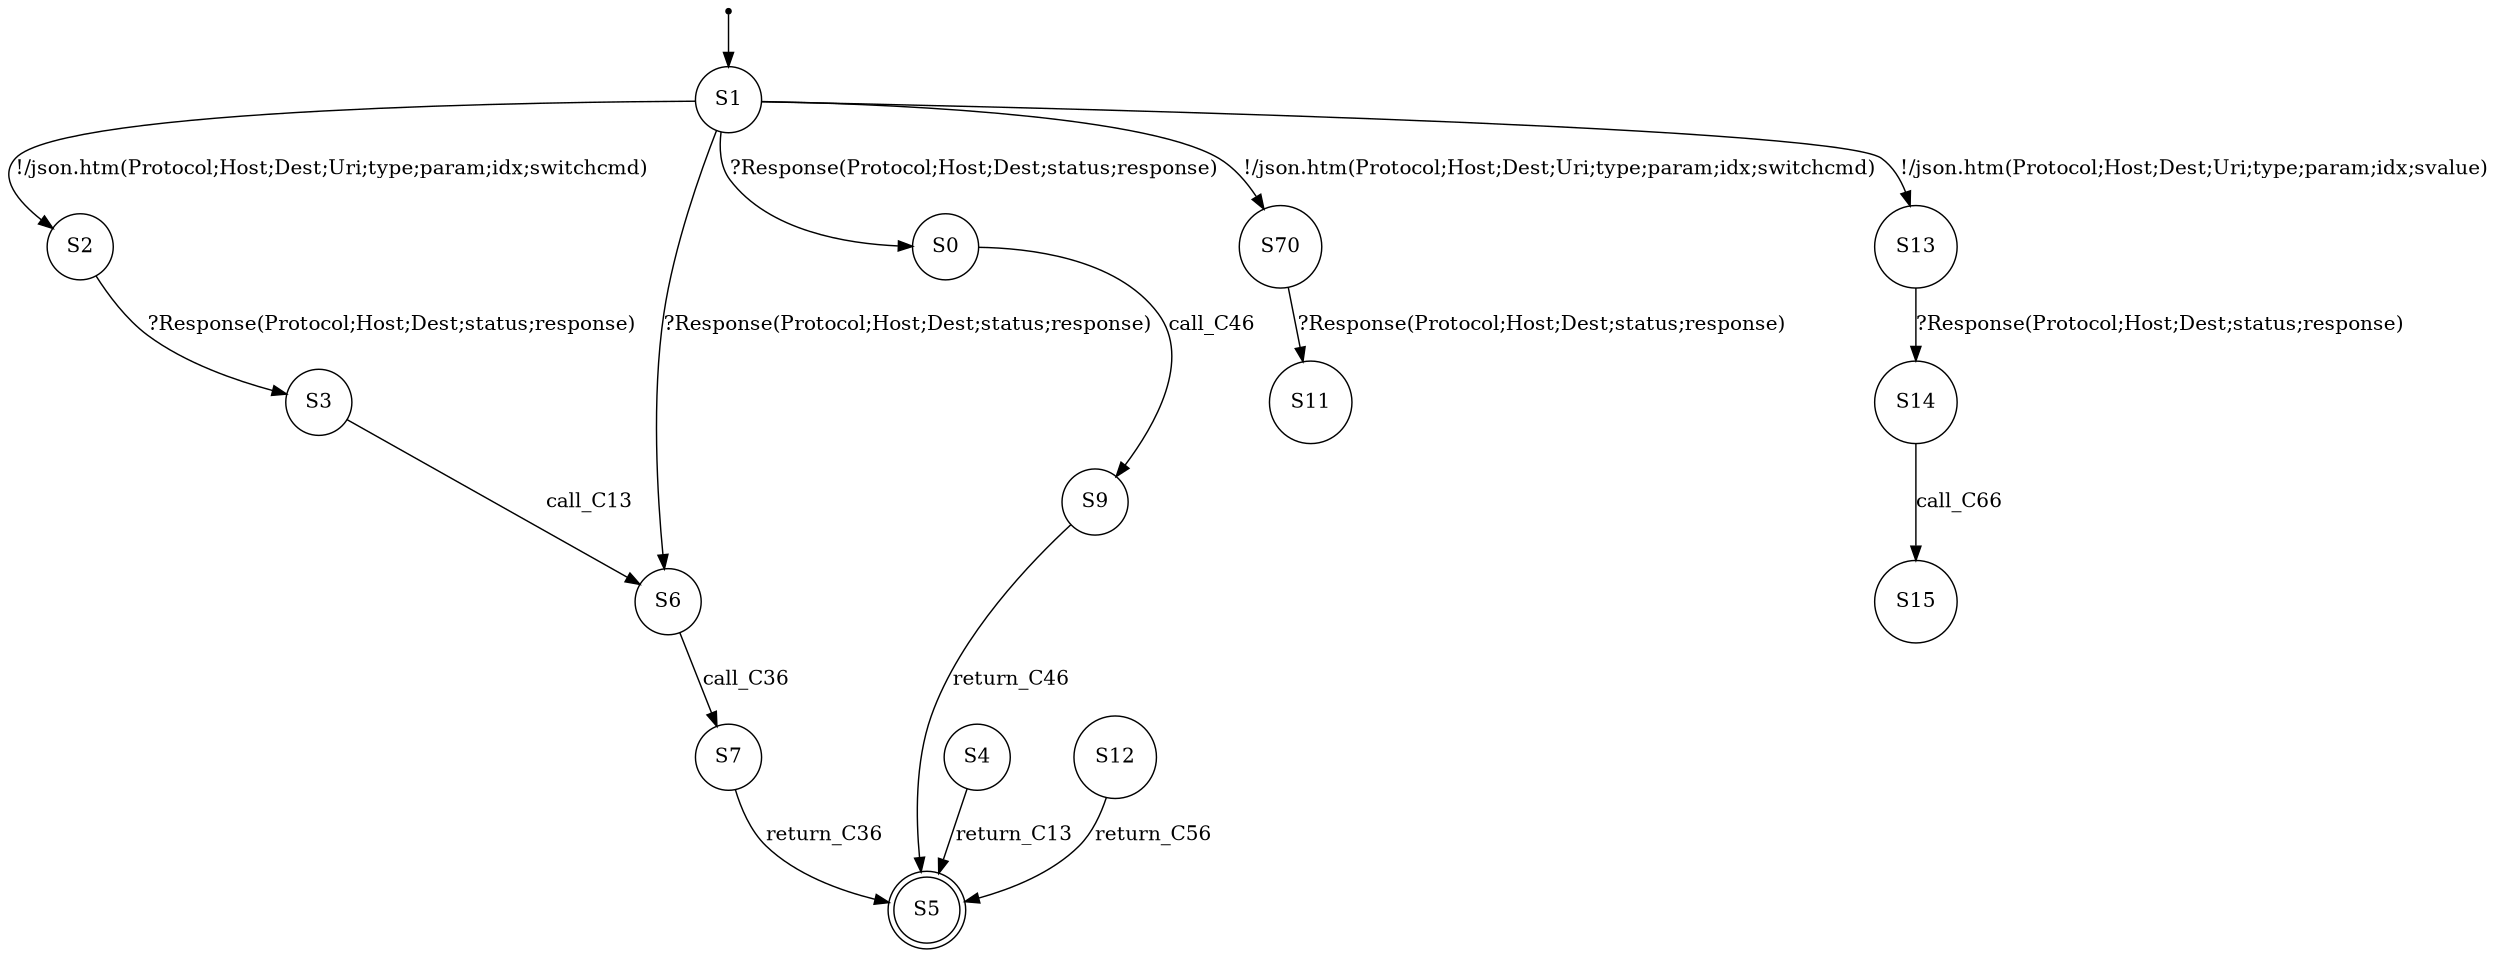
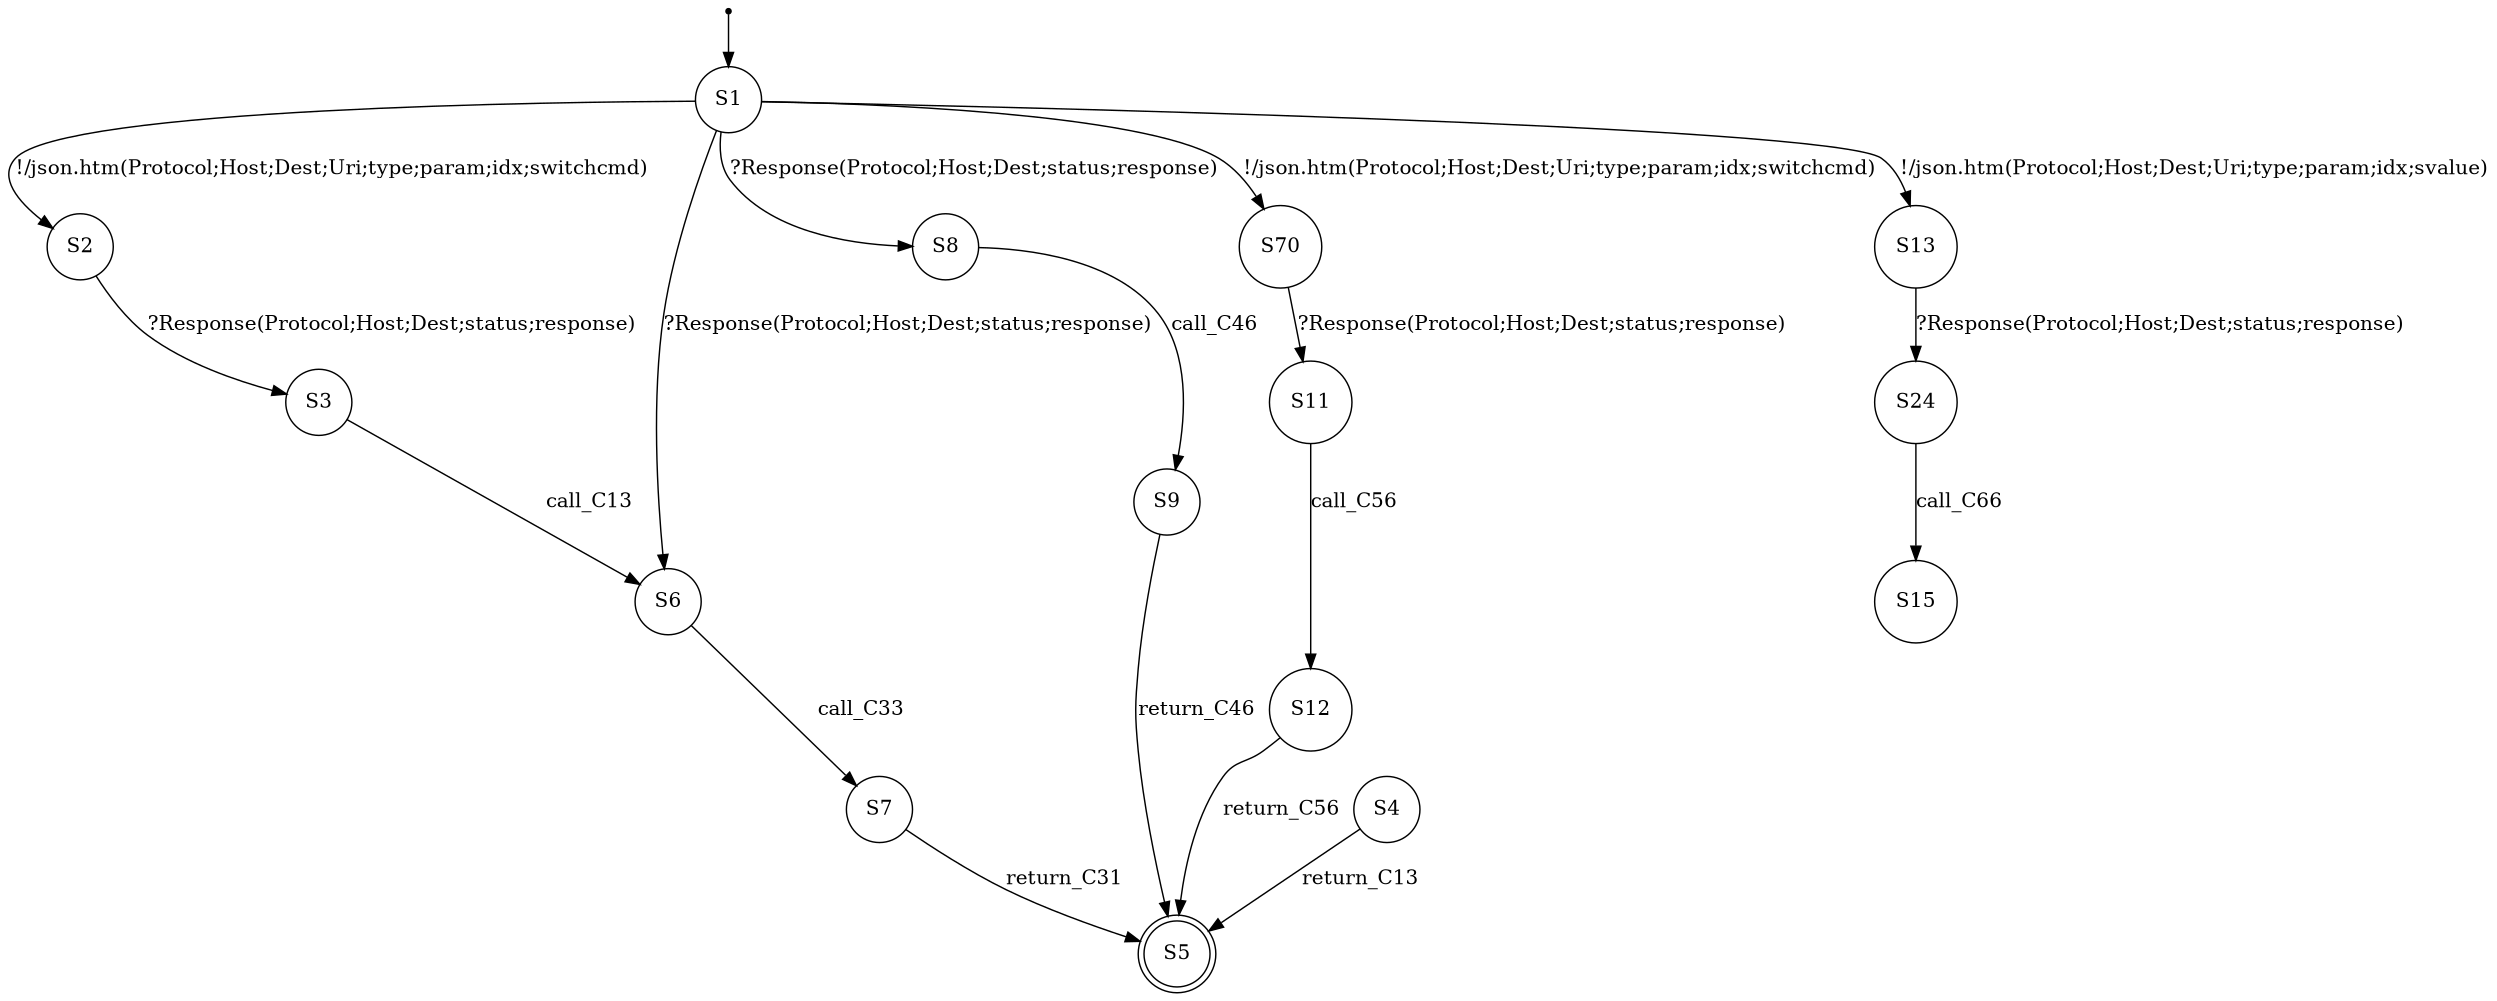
  digraph {
    node [shape=circle]
    S00 [shape=point]
    n2 [label=S1]
    n3 [label=S2]
    n4 [label=S6]
-   n5 [label=S0]
+   n5 [label=S8]
    n6 [label=S70]
    n7 [label=S13]
    n8 [label=S3]
    n9 [label=S7]
    n10 [label=S9]
    n11 [label=S11]
-   n12 [label=S14]
+   n12 [label=S24]
    n13 [label=S4]
    n14 [label=S5 shape=doublecircle]
    n15 [label=S12]
    n16 [label=S15]
    S00 -> n2
    n2 -> n3 [label="!/json.htm(Protocol;Host;Dest;Uri;type;param;idx;switchcmd)"]
    n2 -> n4 [label="?Response(Protocol;Host;Dest;status;response)"]
    n2 -> n5 [label="?Response(Protocol;Host;Dest;status;response)"]
    n2 -> n6 [label="!/json.htm(Protocol;Host;Dest;Uri;type;param;idx;switchcmd)"]
    n2 -> n7 [label="!/json.htm(Protocol;Host;Dest;Uri;type;param;idx;svalue)"]
    n3 -> n8 [label="?Response(Protocol;Host;Dest;status;response)"]
-   n4 -> n9 [label=call_C36]
+   n4 -> n9 [label=call_C33]
    n5 -> n10 [label=call_C46]
    n6 -> n11 [label="?Response(Protocol;Host;Dest;status;response)"]
    n7 -> n12 [label="?Response(Protocol;Host;Dest;status;response)"]
    n8 -> n4 [label=call_C13]
-   n9 -> n14 [label=return_C36]
+   n9 -> n14 [label=return_C31]
    n10 -> n14 [label=return_C46]
+   n11 -> n15 [label=call_C56]
    n12 -> n16 [label=call_C66]
    n13 -> n14 [label=return_C13]
    n15 -> n14 [label=return_C56]
  }
